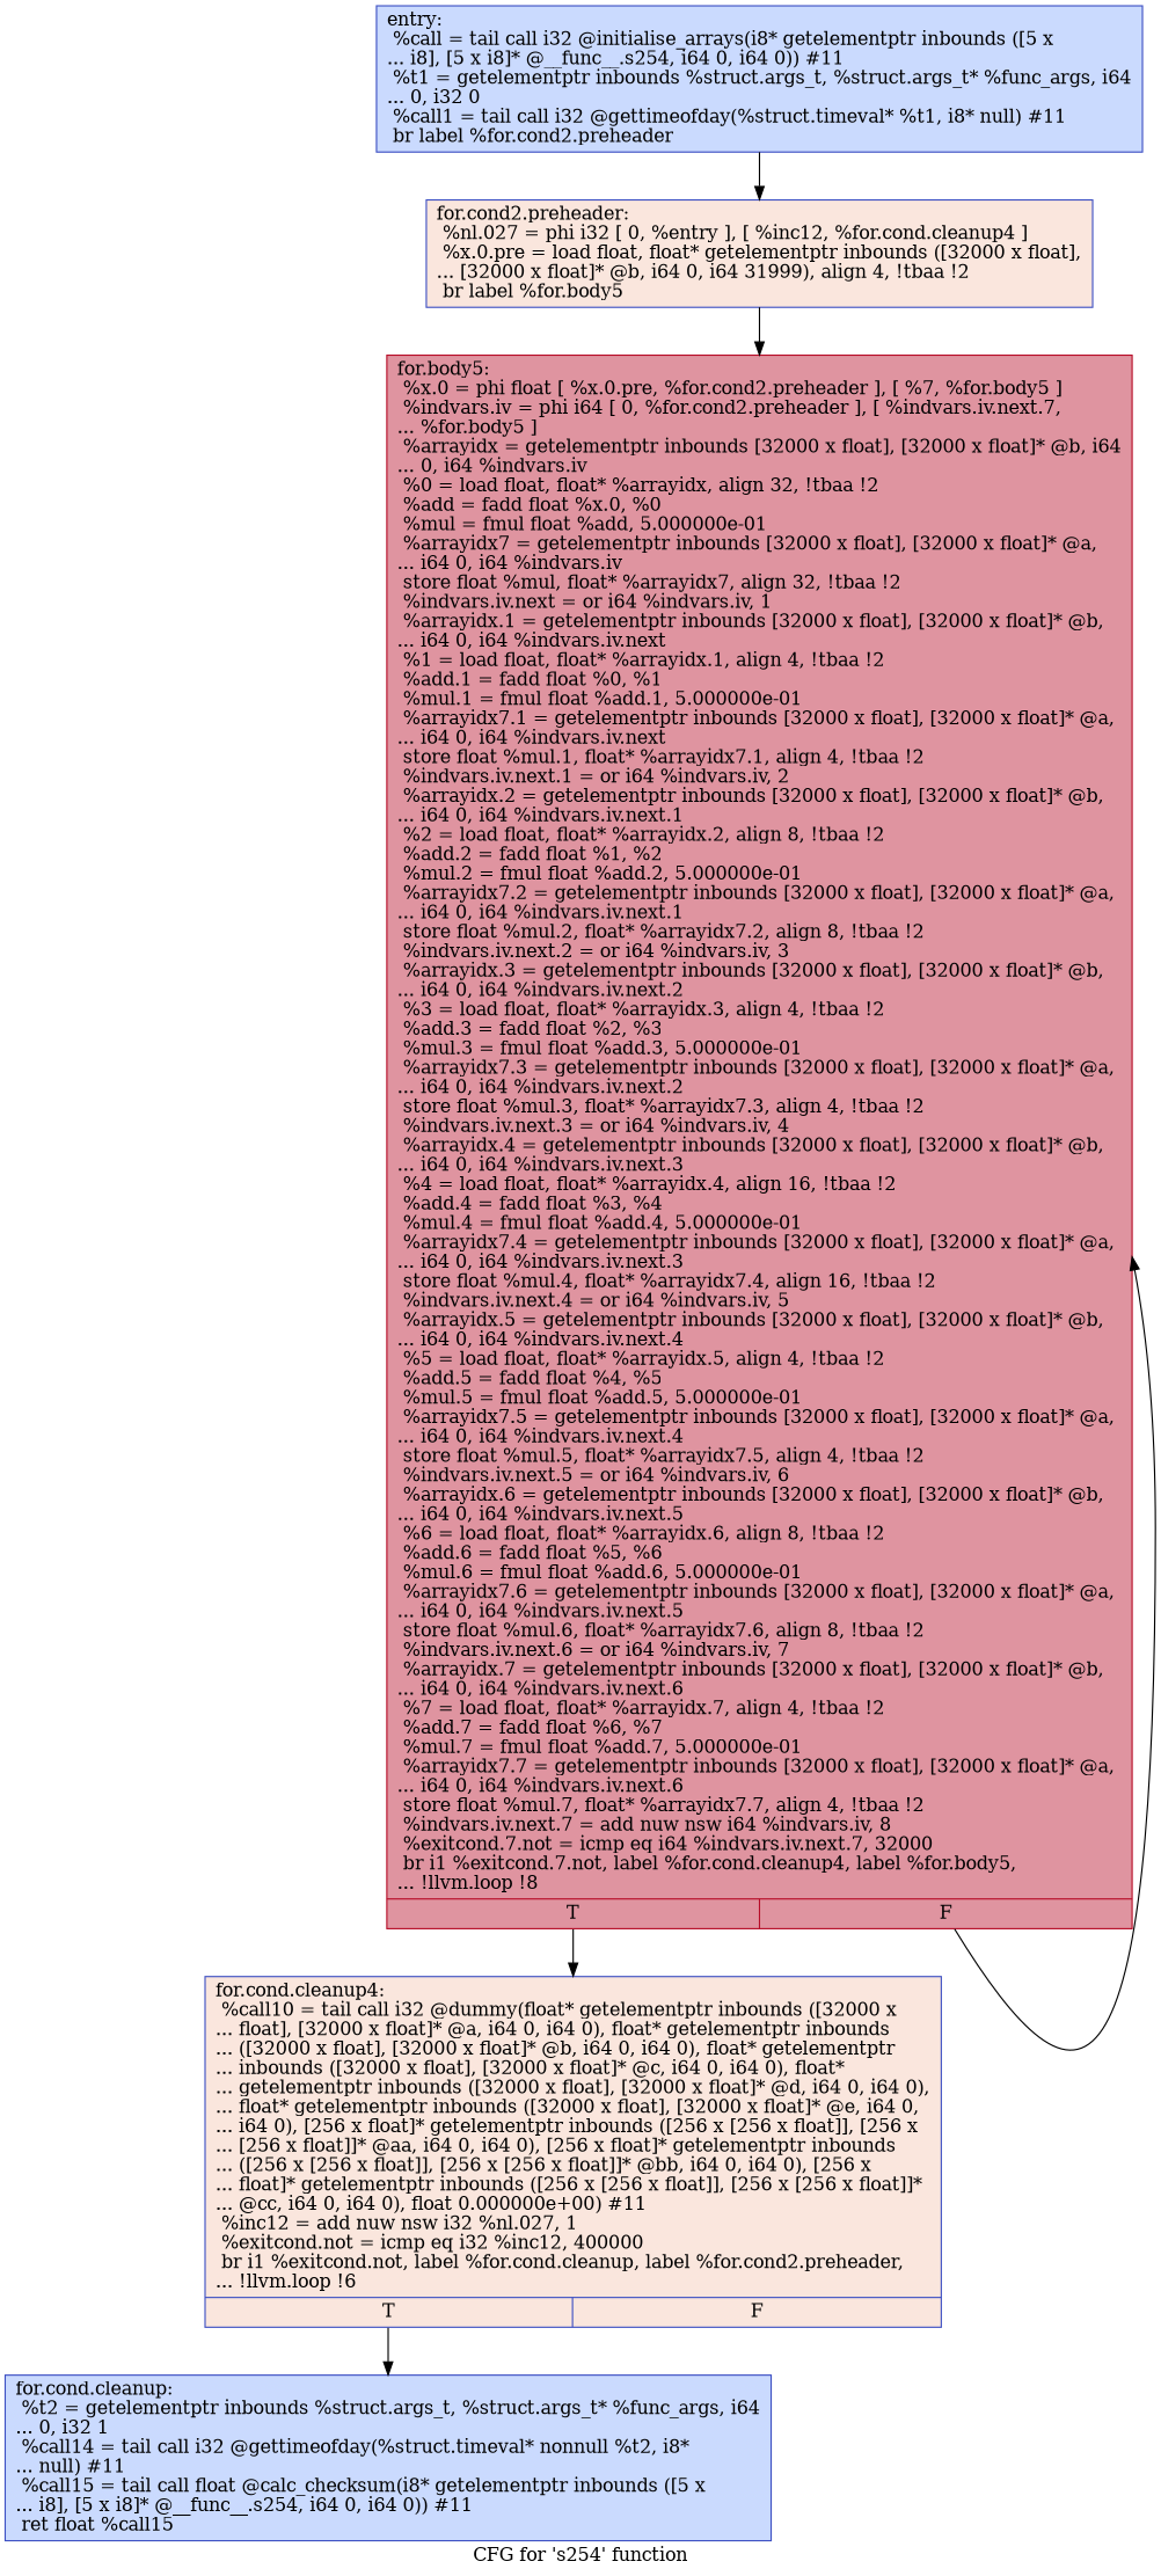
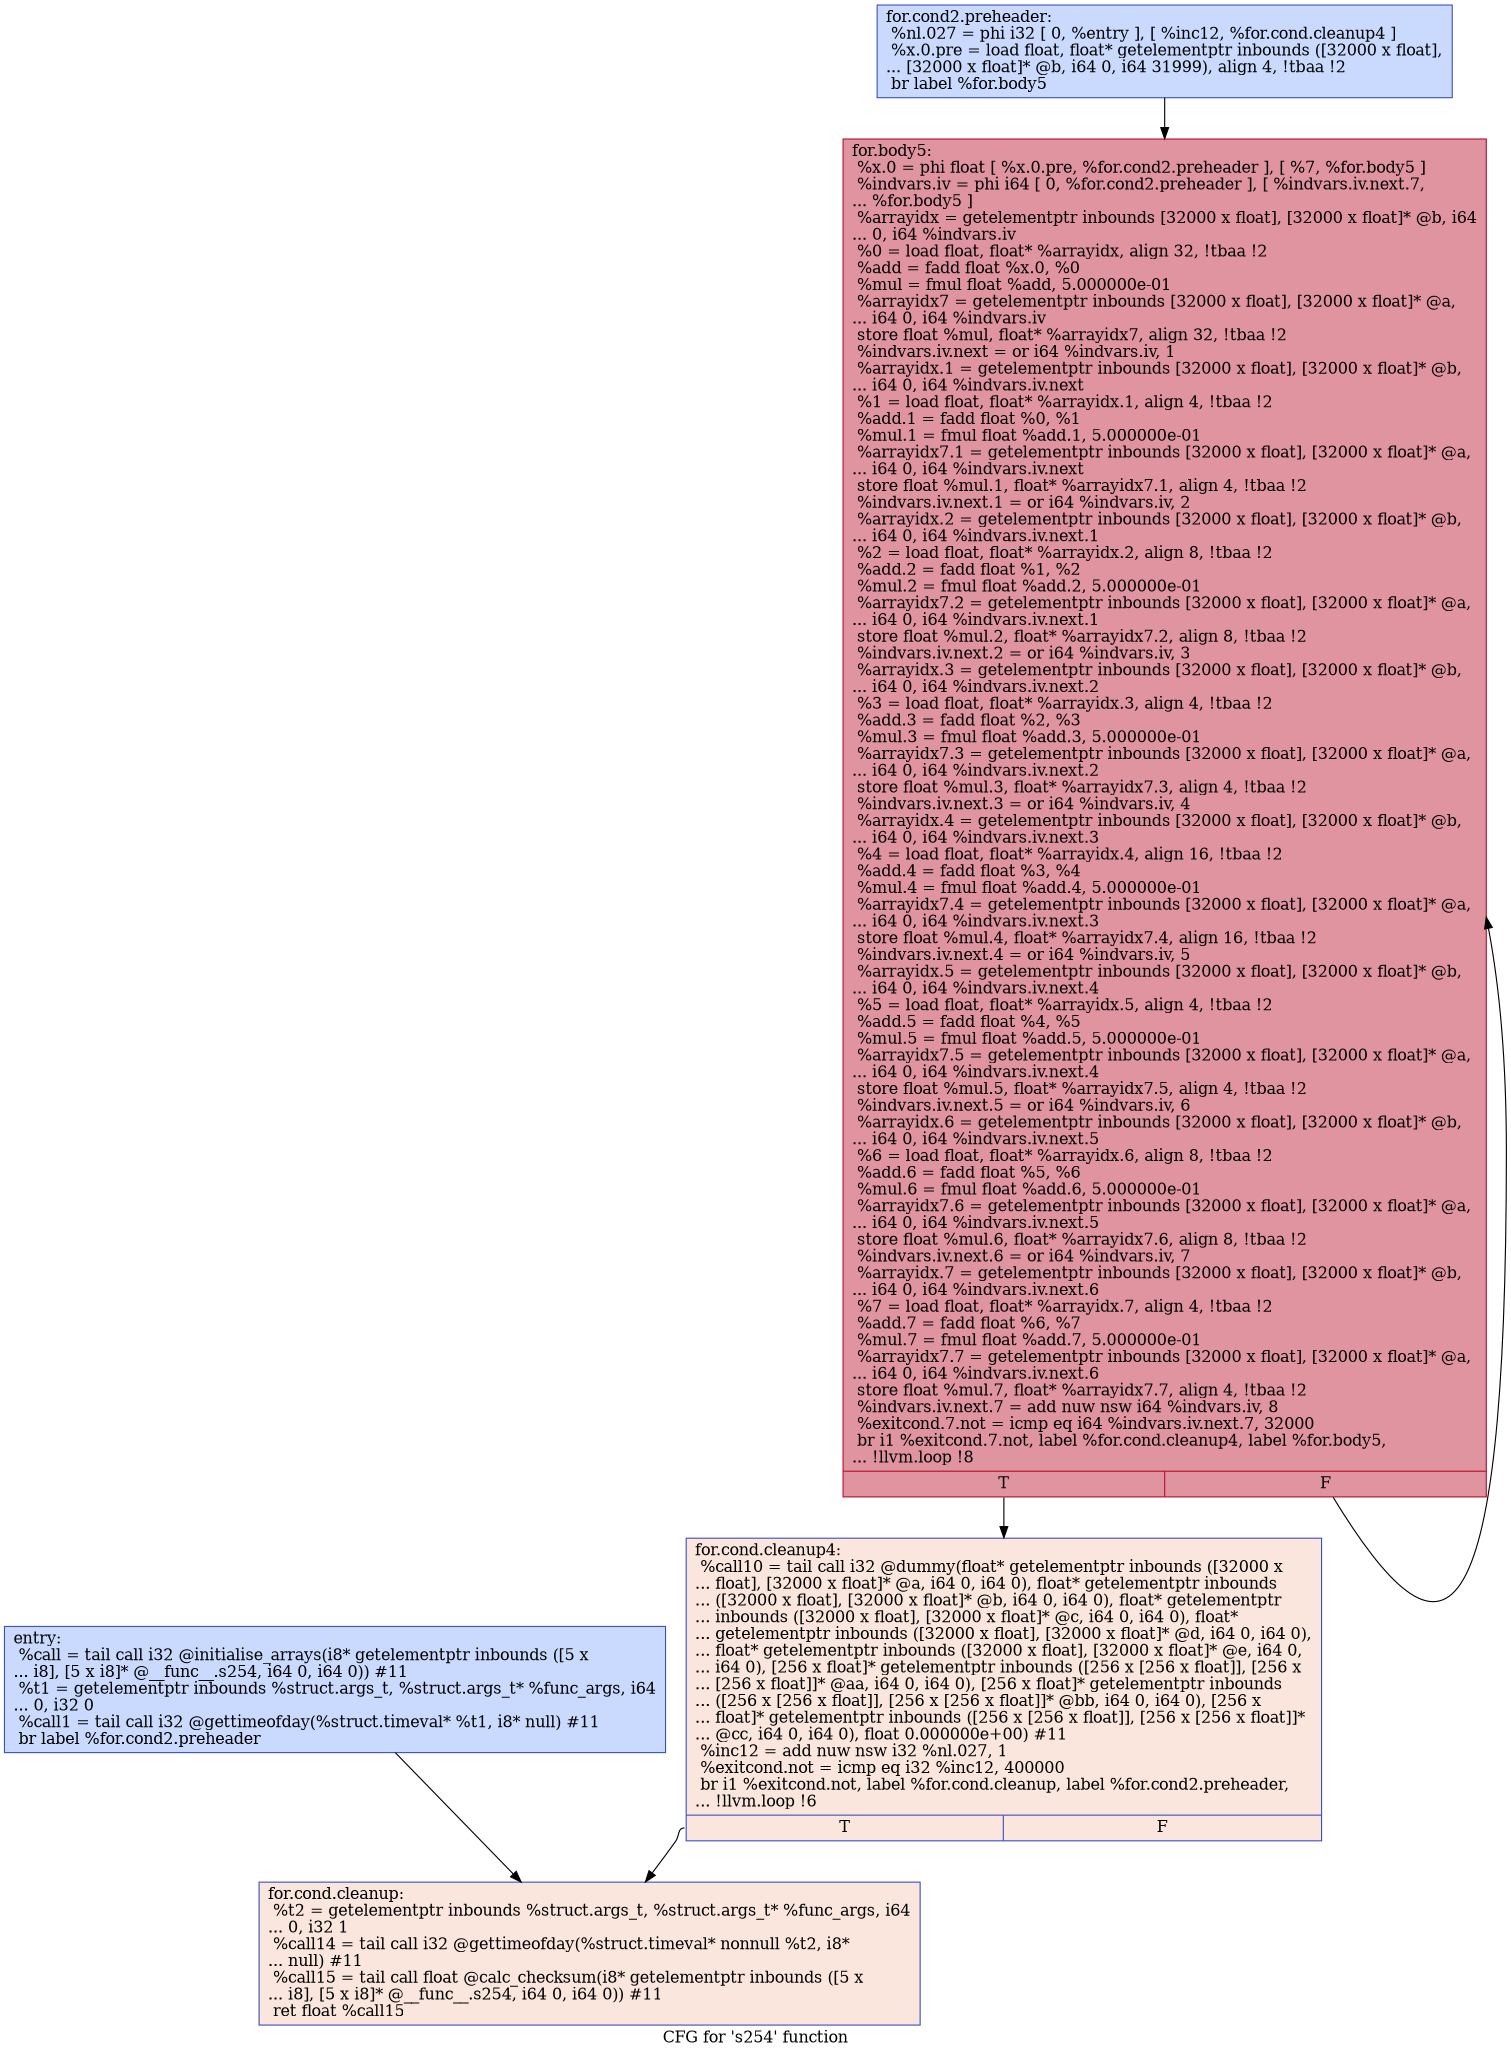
  digraph {
    label="CFG for 's254' function"
    node [color="#3d50c3ff" fillcolor="#88abfd70" shape=record style=filled]
    n1 [label="{entry:\l  %call = tail call i32 @initialise_arrays(i8* getelementptr inbounds ([5 x\l... i8], [5 x i8]* @__func__.s254, i64 0, i64 0)) #11\l  %t1 = getelementptr inbounds %struct.args_t, %struct.args_t* %func_args, i64\l... 0, i32 0\l  %call1 = tail call i32 @gettimeofday(%struct.timeval* %t1, i8* null) #11\l  br label %for.cond2.preheader\l}"]
-   n2 [fillcolor="#f3c7b170" label="{for.cond2.preheader:                              \l  %nl.027 = phi i32 [ 0, %entry ], [ %inc12, %for.cond.cleanup4 ]\l  %x.0.pre = load float, float* getelementptr inbounds ([32000 x float],\l... [32000 x float]* @b, i64 0, i64 31999), align 4, !tbaa !2\l  br label %for.body5\l}"]
+   n2 [label="{for.cond2.preheader:                              \l  %nl.027 = phi i32 [ 0, %entry ], [ %inc12, %for.cond.cleanup4 ]\l  %x.0.pre = load float, float* getelementptr inbounds ([32000 x float],\l... [32000 x float]* @b, i64 0, i64 31999), align 4, !tbaa !2\l  br label %for.body5\l}"]
    n3 [color="#b70d28ff" fillcolor="#b70d2870" label="{for.body5:                                        \l  %x.0 = phi float [ %x.0.pre, %for.cond2.preheader ], [ %7, %for.body5 ]\l  %indvars.iv = phi i64 [ 0, %for.cond2.preheader ], [ %indvars.iv.next.7,\l... %for.body5 ]\l  %arrayidx = getelementptr inbounds [32000 x float], [32000 x float]* @b, i64\l... 0, i64 %indvars.iv\l  %0 = load float, float* %arrayidx, align 32, !tbaa !2\l  %add = fadd float %x.0, %0\l  %mul = fmul float %add, 5.000000e-01\l  %arrayidx7 = getelementptr inbounds [32000 x float], [32000 x float]* @a,\l... i64 0, i64 %indvars.iv\l  store float %mul, float* %arrayidx7, align 32, !tbaa !2\l  %indvars.iv.next = or i64 %indvars.iv, 1\l  %arrayidx.1 = getelementptr inbounds [32000 x float], [32000 x float]* @b,\l... i64 0, i64 %indvars.iv.next\l  %1 = load float, float* %arrayidx.1, align 4, !tbaa !2\l  %add.1 = fadd float %0, %1\l  %mul.1 = fmul float %add.1, 5.000000e-01\l  %arrayidx7.1 = getelementptr inbounds [32000 x float], [32000 x float]* @a,\l... i64 0, i64 %indvars.iv.next\l  store float %mul.1, float* %arrayidx7.1, align 4, !tbaa !2\l  %indvars.iv.next.1 = or i64 %indvars.iv, 2\l  %arrayidx.2 = getelementptr inbounds [32000 x float], [32000 x float]* @b,\l... i64 0, i64 %indvars.iv.next.1\l  %2 = load float, float* %arrayidx.2, align 8, !tbaa !2\l  %add.2 = fadd float %1, %2\l  %mul.2 = fmul float %add.2, 5.000000e-01\l  %arrayidx7.2 = getelementptr inbounds [32000 x float], [32000 x float]* @a,\l... i64 0, i64 %indvars.iv.next.1\l  store float %mul.2, float* %arrayidx7.2, align 8, !tbaa !2\l  %indvars.iv.next.2 = or i64 %indvars.iv, 3\l  %arrayidx.3 = getelementptr inbounds [32000 x float], [32000 x float]* @b,\l... i64 0, i64 %indvars.iv.next.2\l  %3 = load float, float* %arrayidx.3, align 4, !tbaa !2\l  %add.3 = fadd float %2, %3\l  %mul.3 = fmul float %add.3, 5.000000e-01\l  %arrayidx7.3 = getelementptr inbounds [32000 x float], [32000 x float]* @a,\l... i64 0, i64 %indvars.iv.next.2\l  store float %mul.3, float* %arrayidx7.3, align 4, !tbaa !2\l  %indvars.iv.next.3 = or i64 %indvars.iv, 4\l  %arrayidx.4 = getelementptr inbounds [32000 x float], [32000 x float]* @b,\l... i64 0, i64 %indvars.iv.next.3\l  %4 = load float, float* %arrayidx.4, align 16, !tbaa !2\l  %add.4 = fadd float %3, %4\l  %mul.4 = fmul float %add.4, 5.000000e-01\l  %arrayidx7.4 = getelementptr inbounds [32000 x float], [32000 x float]* @a,\l... i64 0, i64 %indvars.iv.next.3\l  store float %mul.4, float* %arrayidx7.4, align 16, !tbaa !2\l  %indvars.iv.next.4 = or i64 %indvars.iv, 5\l  %arrayidx.5 = getelementptr inbounds [32000 x float], [32000 x float]* @b,\l... i64 0, i64 %indvars.iv.next.4\l  %5 = load float, float* %arrayidx.5, align 4, !tbaa !2\l  %add.5 = fadd float %4, %5\l  %mul.5 = fmul float %add.5, 5.000000e-01\l  %arrayidx7.5 = getelementptr inbounds [32000 x float], [32000 x float]* @a,\l... i64 0, i64 %indvars.iv.next.4\l  store float %mul.5, float* %arrayidx7.5, align 4, !tbaa !2\l  %indvars.iv.next.5 = or i64 %indvars.iv, 6\l  %arrayidx.6 = getelementptr inbounds [32000 x float], [32000 x float]* @b,\l... i64 0, i64 %indvars.iv.next.5\l  %6 = load float, float* %arrayidx.6, align 8, !tbaa !2\l  %add.6 = fadd float %5, %6\l  %mul.6 = fmul float %add.6, 5.000000e-01\l  %arrayidx7.6 = getelementptr inbounds [32000 x float], [32000 x float]* @a,\l... i64 0, i64 %indvars.iv.next.5\l  store float %mul.6, float* %arrayidx7.6, align 8, !tbaa !2\l  %indvars.iv.next.6 = or i64 %indvars.iv, 7\l  %arrayidx.7 = getelementptr inbounds [32000 x float], [32000 x float]* @b,\l... i64 0, i64 %indvars.iv.next.6\l  %7 = load float, float* %arrayidx.7, align 4, !tbaa !2\l  %add.7 = fadd float %6, %7\l  %mul.7 = fmul float %add.7, 5.000000e-01\l  %arrayidx7.7 = getelementptr inbounds [32000 x float], [32000 x float]* @a,\l... i64 0, i64 %indvars.iv.next.6\l  store float %mul.7, float* %arrayidx7.7, align 4, !tbaa !2\l  %indvars.iv.next.7 = add nuw nsw i64 %indvars.iv, 8\l  %exitcond.7.not = icmp eq i64 %indvars.iv.next.7, 32000\l  br i1 %exitcond.7.not, label %for.cond.cleanup4, label %for.body5,\l... !llvm.loop !8\l|{<s0>T|<s1>F}}"]
    n4 [fillcolor="#f3c7b170" label="{for.cond.cleanup4:                                \l  %call10 = tail call i32 @dummy(float* getelementptr inbounds ([32000 x\l... float], [32000 x float]* @a, i64 0, i64 0), float* getelementptr inbounds\l... ([32000 x float], [32000 x float]* @b, i64 0, i64 0), float* getelementptr\l... inbounds ([32000 x float], [32000 x float]* @c, i64 0, i64 0), float*\l... getelementptr inbounds ([32000 x float], [32000 x float]* @d, i64 0, i64 0),\l... float* getelementptr inbounds ([32000 x float], [32000 x float]* @e, i64 0,\l... i64 0), [256 x float]* getelementptr inbounds ([256 x [256 x float]], [256 x\l... [256 x float]]* @aa, i64 0, i64 0), [256 x float]* getelementptr inbounds\l... ([256 x [256 x float]], [256 x [256 x float]]* @bb, i64 0, i64 0), [256 x\l... float]* getelementptr inbounds ([256 x [256 x float]], [256 x [256 x float]]*\l... @cc, i64 0, i64 0), float 0.000000e+00) #11\l  %inc12 = add nuw nsw i32 %nl.027, 1\l  %exitcond.not = icmp eq i32 %inc12, 400000\l  br i1 %exitcond.not, label %for.cond.cleanup, label %for.cond2.preheader,\l... !llvm.loop !6\l|{<s0>T|<s1>F}}"]
-   n5 [label="{for.cond.cleanup:                                 \l  %t2 = getelementptr inbounds %struct.args_t, %struct.args_t* %func_args, i64\l... 0, i32 1\l  %call14 = tail call i32 @gettimeofday(%struct.timeval* nonnull %t2, i8*\l... null) #11\l  %call15 = tail call float @calc_checksum(i8* getelementptr inbounds ([5 x\l... i8], [5 x i8]* @__func__.s254, i64 0, i64 0)) #11\l  ret float %call15\l}"]
-   n1 -> n2
+   n5 [fillcolor="#f3c7b170" label="{for.cond.cleanup:                                 \l  %t2 = getelementptr inbounds %struct.args_t, %struct.args_t* %func_args, i64\l... 0, i32 1\l  %call14 = tail call i32 @gettimeofday(%struct.timeval* nonnull %t2, i8*\l... null) #11\l  %call15 = tail call float @calc_checksum(i8* getelementptr inbounds ([5 x\l... i8], [5 x i8]* @__func__.s254, i64 0, i64 0)) #11\l  ret float %call15\l}"]
+   n1 -> n5
    n2 -> n3
    n3 -> n3 [tailport=s1]
    n3 -> n4 [tailport=s0]
    n4 -> n5 [tailport=s0]
  }
